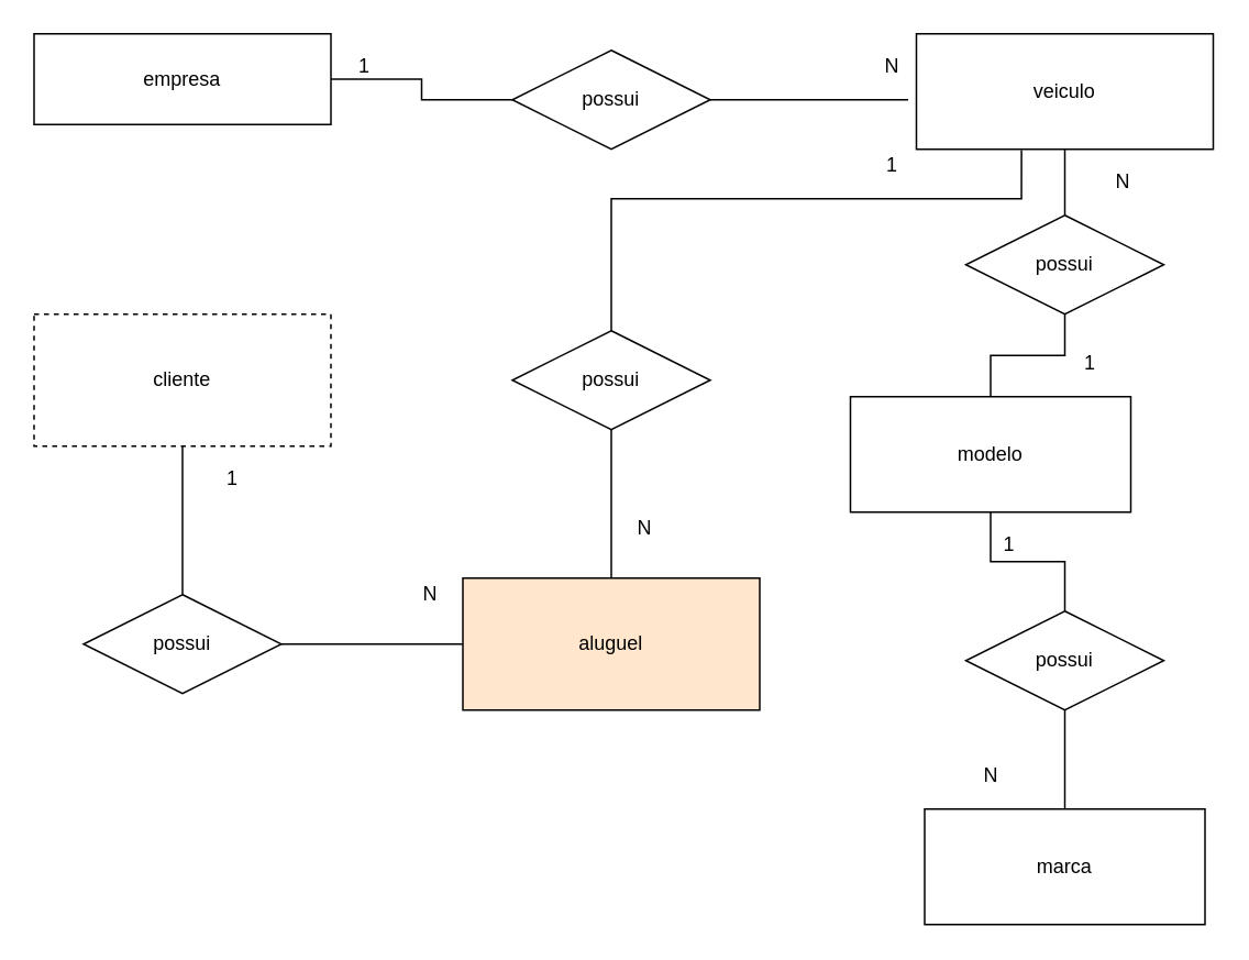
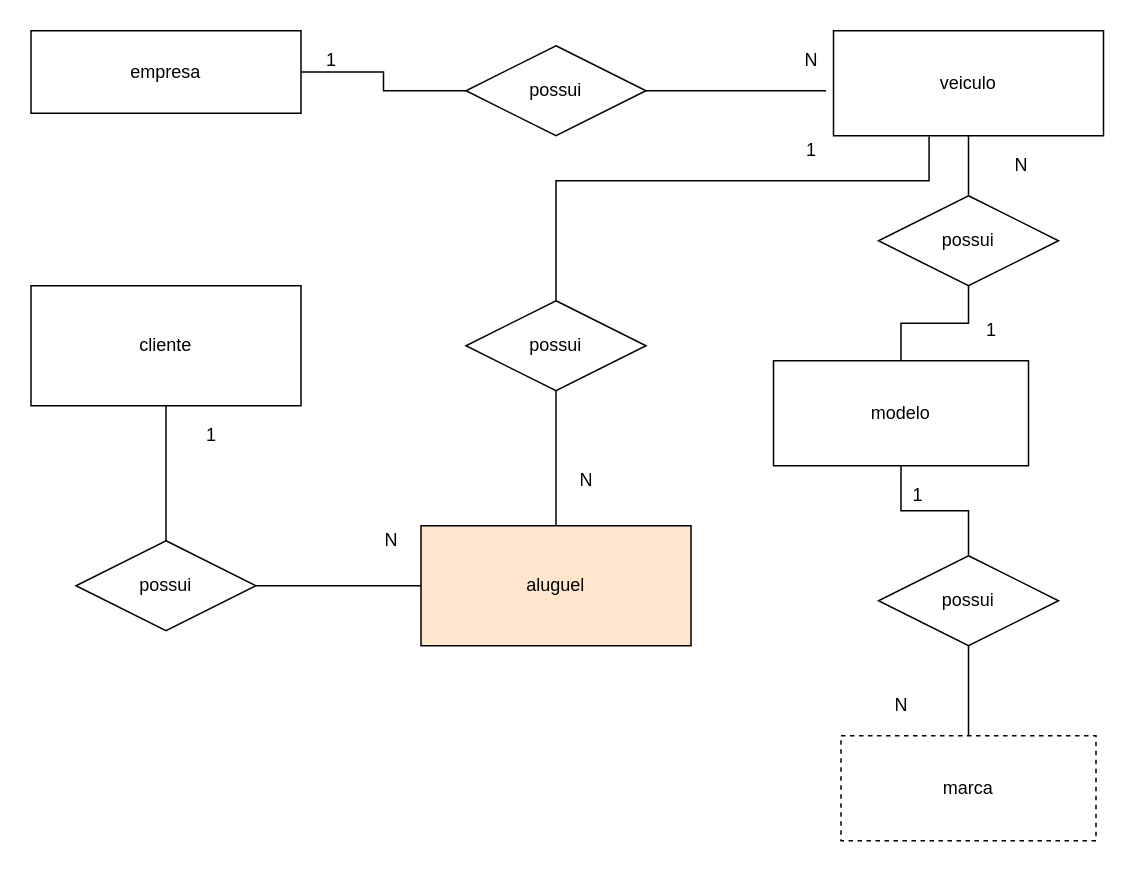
  <mxCell id="0" />
  <mxCell id="1" parent="0" />
  <mxCell id="2" value="" style="edgeStyle=orthogonalEdgeStyle;rounded=0;orthogonalLoop=1;jettySize=auto;html=1;endArrow=none;endFill=0;" edge="1" parent="1" source="3" target="7"><mxGeometry relative="1" as="geometry" /></mxCell>
  <mxCell id="3" value="empresa" style="whiteSpace=wrap;html=1;align=center;" vertex="1" parent="1"><mxGeometry x="20" y="20" width="180" height="55" as="geometry" /></mxCell>
  <mxCell id="4" value="" style="edgeStyle=orthogonalEdgeStyle;rounded=0;orthogonalLoop=1;jettySize=auto;html=1;endArrow=none;endFill=0;" edge="1" parent="1" source="5" target="12"><mxGeometry relative="1" as="geometry" /></mxCell>
  <mxCell id="5" value="modelo" style="whiteSpace=wrap;html=1;align=center;" vertex="1" parent="1"><mxGeometry x="515" y="240" width="170" height="70" as="geometry" /></mxCell>
  <mxCell id="6" value="" style="edgeStyle=orthogonalEdgeStyle;rounded=0;orthogonalLoop=1;jettySize=auto;html=1;endArrow=none;endFill=0;" edge="1" parent="1" source="7"><mxGeometry relative="1" as="geometry"><mxPoint x="550" y="60" as="targetPoint" /></mxGeometry></mxCell>
  <mxCell id="7" value="possui" style="shape=rhombus;perimeter=rhombusPerimeter;whiteSpace=wrap;html=1;align=center;" vertex="1" parent="1"><mxGeometry x="310" y="30" width="120" height="60" as="geometry" /></mxCell>
  <mxCell id="8" value="" style="edgeStyle=orthogonalEdgeStyle;rounded=0;orthogonalLoop=1;jettySize=auto;html=1;endArrow=none;endFill=0;" edge="1" parent="1" source="9" target="26"><mxGeometry relative="1" as="geometry" /></mxCell>
  <mxCell id="9" value="veiculo" style="whiteSpace=wrap;html=1;align=center;" vertex="1" parent="1"><mxGeometry x="555" y="20" width="180" height="70" as="geometry" /></mxCell>
- <mxCell id="10" value="marca" style="whiteSpace=wrap;html=1;align=center;" vertex="1" parent="1"><mxGeometry x="560" y="490" width="170" height="70" as="geometry" /></mxCell>
+ <mxCell id="10" value="marca" style="whiteSpace=wrap;html=1;align=center;dashed=1;" vertex="1" parent="1"><mxGeometry x="560" y="490" width="170" height="70" as="geometry" /></mxCell>
  <mxCell id="11" value="" style="edgeStyle=orthogonalEdgeStyle;rounded=0;orthogonalLoop=1;jettySize=auto;html=1;endArrow=none;endFill=0;" edge="1" parent="1" source="12" target="10"><mxGeometry relative="1" as="geometry" /></mxCell>
  <mxCell id="12" value="possui" style="shape=rhombus;perimeter=rhombusPerimeter;whiteSpace=wrap;html=1;align=center;" vertex="1" parent="1"><mxGeometry x="585" y="370" width="120" height="60" as="geometry" /></mxCell>
  <mxCell id="13" value="" style="edgeStyle=orthogonalEdgeStyle;rounded=0;orthogonalLoop=1;jettySize=auto;html=1;endArrow=none;endFill=0;" edge="1" parent="1" source="14" target="16"><mxGeometry relative="1" as="geometry" /></mxCell>
- <mxCell id="14" value="cliente" style="whiteSpace=wrap;html=1;align=center;dashed=1;" vertex="1" parent="1"><mxGeometry x="20" y="190" width="180" height="80" as="geometry" /></mxCell>
+ <mxCell id="14" value="cliente" style="whiteSpace=wrap;html=1;align=center;" vertex="1" parent="1"><mxGeometry x="20" y="190" width="180" height="80" as="geometry" /></mxCell>
  <mxCell id="15" value="" style="edgeStyle=orthogonalEdgeStyle;rounded=0;orthogonalLoop=1;jettySize=auto;html=1;endArrow=none;endFill=0;" edge="1" parent="1" source="16" target="18"><mxGeometry relative="1" as="geometry" /></mxCell>
  <mxCell id="16" value="possui" style="shape=rhombus;perimeter=rhombusPerimeter;whiteSpace=wrap;html=1;align=center;" vertex="1" parent="1"><mxGeometry x="50" y="360" width="120" height="60" as="geometry" /></mxCell>
  <mxCell id="17" value="" style="edgeStyle=orthogonalEdgeStyle;rounded=0;orthogonalLoop=1;jettySize=auto;html=1;endArrow=none;endFill=0;" edge="1" parent="1" source="18" target="20"><mxGeometry relative="1" as="geometry" /></mxCell>
  <mxCell id="18" value="aluguel" style="whiteSpace=wrap;html=1;align=center;fillColor=#ffe6cc;" vertex="1" parent="1"><mxGeometry x="280" y="350" width="180" height="80" as="geometry" /></mxCell>
  <mxCell id="19" style="edgeStyle=orthogonalEdgeStyle;rounded=0;orthogonalLoop=1;jettySize=auto;html=1;endArrow=none;endFill=0;entryX=0.354;entryY=1.008;entryDx=0;entryDy=0;entryPerimeter=0;" edge="1" parent="1" source="20" target="9"><mxGeometry relative="1" as="geometry"><mxPoint x="600" y="100" as="targetPoint" /><Array as="points"><mxPoint x="370" y="120" /><mxPoint x="619" y="120" /></Array></mxGeometry></mxCell>
  <mxCell id="20" value="possui" style="shape=rhombus;perimeter=rhombusPerimeter;whiteSpace=wrap;html=1;align=center;" vertex="1" parent="1"><mxGeometry x="310" y="200" width="120" height="60" as="geometry" /></mxCell>
  <mxCell id="21" value="N" style="text;html=1;align=center;verticalAlign=middle;resizable=0;points=[];autosize=1;strokeColor=none;" vertex="1" parent="1"><mxGeometry x="530" y="30" width="20" height="20" as="geometry" /></mxCell>
  <mxCell id="22" value="N" style="text;html=1;align=center;verticalAlign=middle;resizable=0;points=[];autosize=1;strokeColor=none;" vertex="1" parent="1"><mxGeometry x="250" y="350" width="20" height="20" as="geometry" /></mxCell>
  <mxCell id="23" value="1" style="text;html=1;align=center;verticalAlign=middle;resizable=0;points=[];autosize=1;strokeColor=none;" vertex="1" parent="1"><mxGeometry x="601" y="320" width="20" height="20" as="geometry" /></mxCell>
  <mxCell id="24" value="1" style="text;html=1;align=center;verticalAlign=middle;resizable=0;points=[];autosize=1;strokeColor=none;" vertex="1" parent="1"><mxGeometry x="130" y="280" width="20" height="20" as="geometry" /></mxCell>
  <mxCell id="25" value="" style="edgeStyle=orthogonalEdgeStyle;rounded=0;orthogonalLoop=1;jettySize=auto;html=1;endArrow=none;endFill=0;" edge="1" parent="1" source="26" target="5"><mxGeometry relative="1" as="geometry" /></mxCell>
  <mxCell id="26" value="possui" style="shape=rhombus;perimeter=rhombusPerimeter;whiteSpace=wrap;html=1;align=center;" vertex="1" parent="1"><mxGeometry x="585" y="130" width="120" height="60" as="geometry" /></mxCell>
  <mxCell id="27" value="1" style="text;html=1;align=center;verticalAlign=middle;resizable=0;points=[];autosize=1;strokeColor=none;" vertex="1" parent="1"><mxGeometry x="210" y="30" width="20" height="20" as="geometry" /></mxCell>
  <mxCell id="28" value="N" style="text;html=1;align=center;verticalAlign=middle;resizable=0;points=[];autosize=1;strokeColor=none;" vertex="1" parent="1"><mxGeometry x="590" y="460" width="20" height="20" as="geometry" /></mxCell>
  <mxCell id="29" value="N" style="text;html=1;align=center;verticalAlign=middle;resizable=0;points=[];autosize=1;strokeColor=none;" vertex="1" parent="1"><mxGeometry x="670" y="100" width="20" height="20" as="geometry" /></mxCell>
  <mxCell id="30" value="1" style="text;html=1;align=center;verticalAlign=middle;resizable=0;points=[];autosize=1;strokeColor=none;" vertex="1" parent="1"><mxGeometry x="650" y="210" width="20" height="20" as="geometry" /></mxCell>
  <mxCell id="31" value="1" style="text;html=1;align=center;verticalAlign=middle;resizable=0;points=[];autosize=1;strokeColor=none;" vertex="1" parent="1"><mxGeometry x="530" y="90" width="20" height="20" as="geometry" /></mxCell>
  <mxCell id="32" value="N" style="text;html=1;align=center;verticalAlign=middle;resizable=0;points=[];autosize=1;strokeColor=none;" vertex="1" parent="1"><mxGeometry x="380" y="310" width="20" height="20" as="geometry" /></mxCell>
